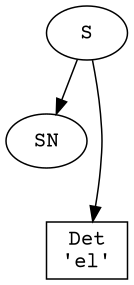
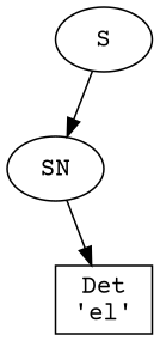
  digraph {
    fontname="Courier Prime"
    rankdir=TB
    node [fontname="Courier Prime" shape=ellipse]
    edge [fontname="Courier Prime"]
    n1 [label=S]
    n2 [label=SN]
    n3 [label="Det\n'el'" shape=box]
    n1 -> n2
-   n1 -> n3
+   n2 -> n3
  }
